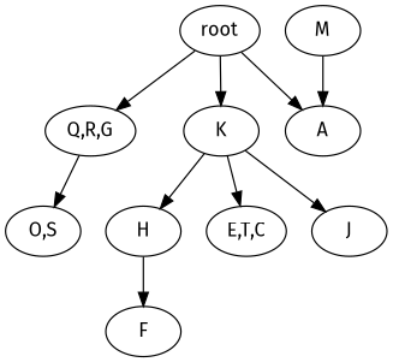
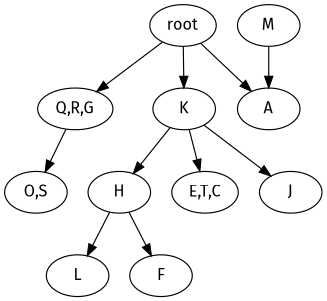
  strict digraph {
    fontname="Fira Sans"
    node [fontname="Fira Sans"]
    edge [fontname="Fira Sans"]
    n1 [label=root]
    n2 [label="Q,R,G"]
    n3 [label=K]
    n4 [label=A]
    n5 [label="O,S"]
    n6 [label=H]
    n7 [label="E,T,C"]
    n8 [label=J]
+   n9 [label=L]
    n10 [label=F]
    n11 [label=M]
    n1 -> n2
    n1 -> n3
    n1 -> n4
    n2 -> n5
    n3 -> n6
    n3 -> n7
    n3 -> n8
+   n6 -> n9
    n6 -> n10
    n11 -> n4
  }
